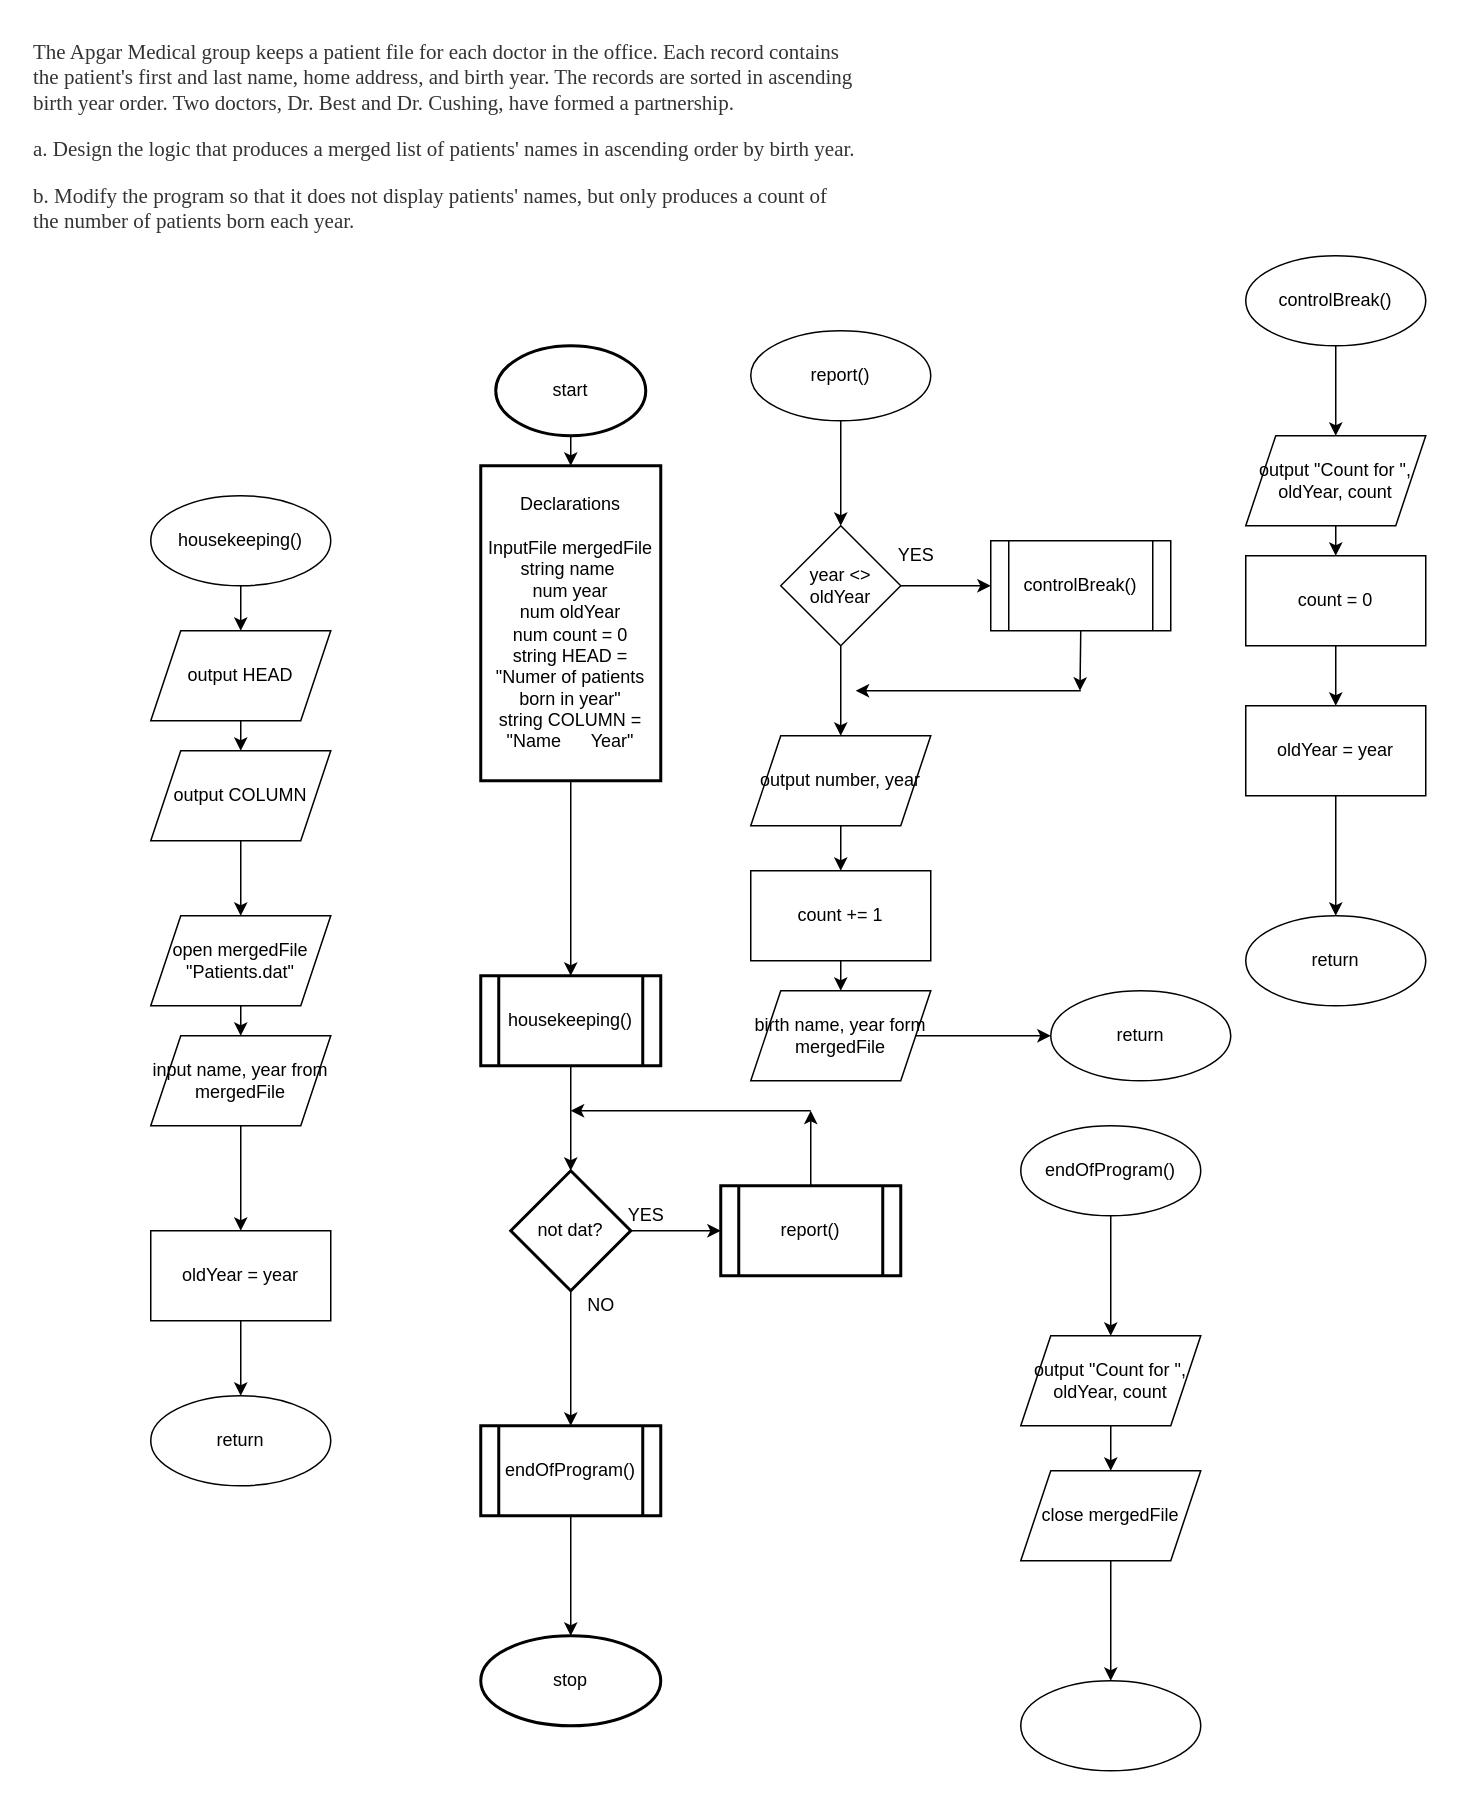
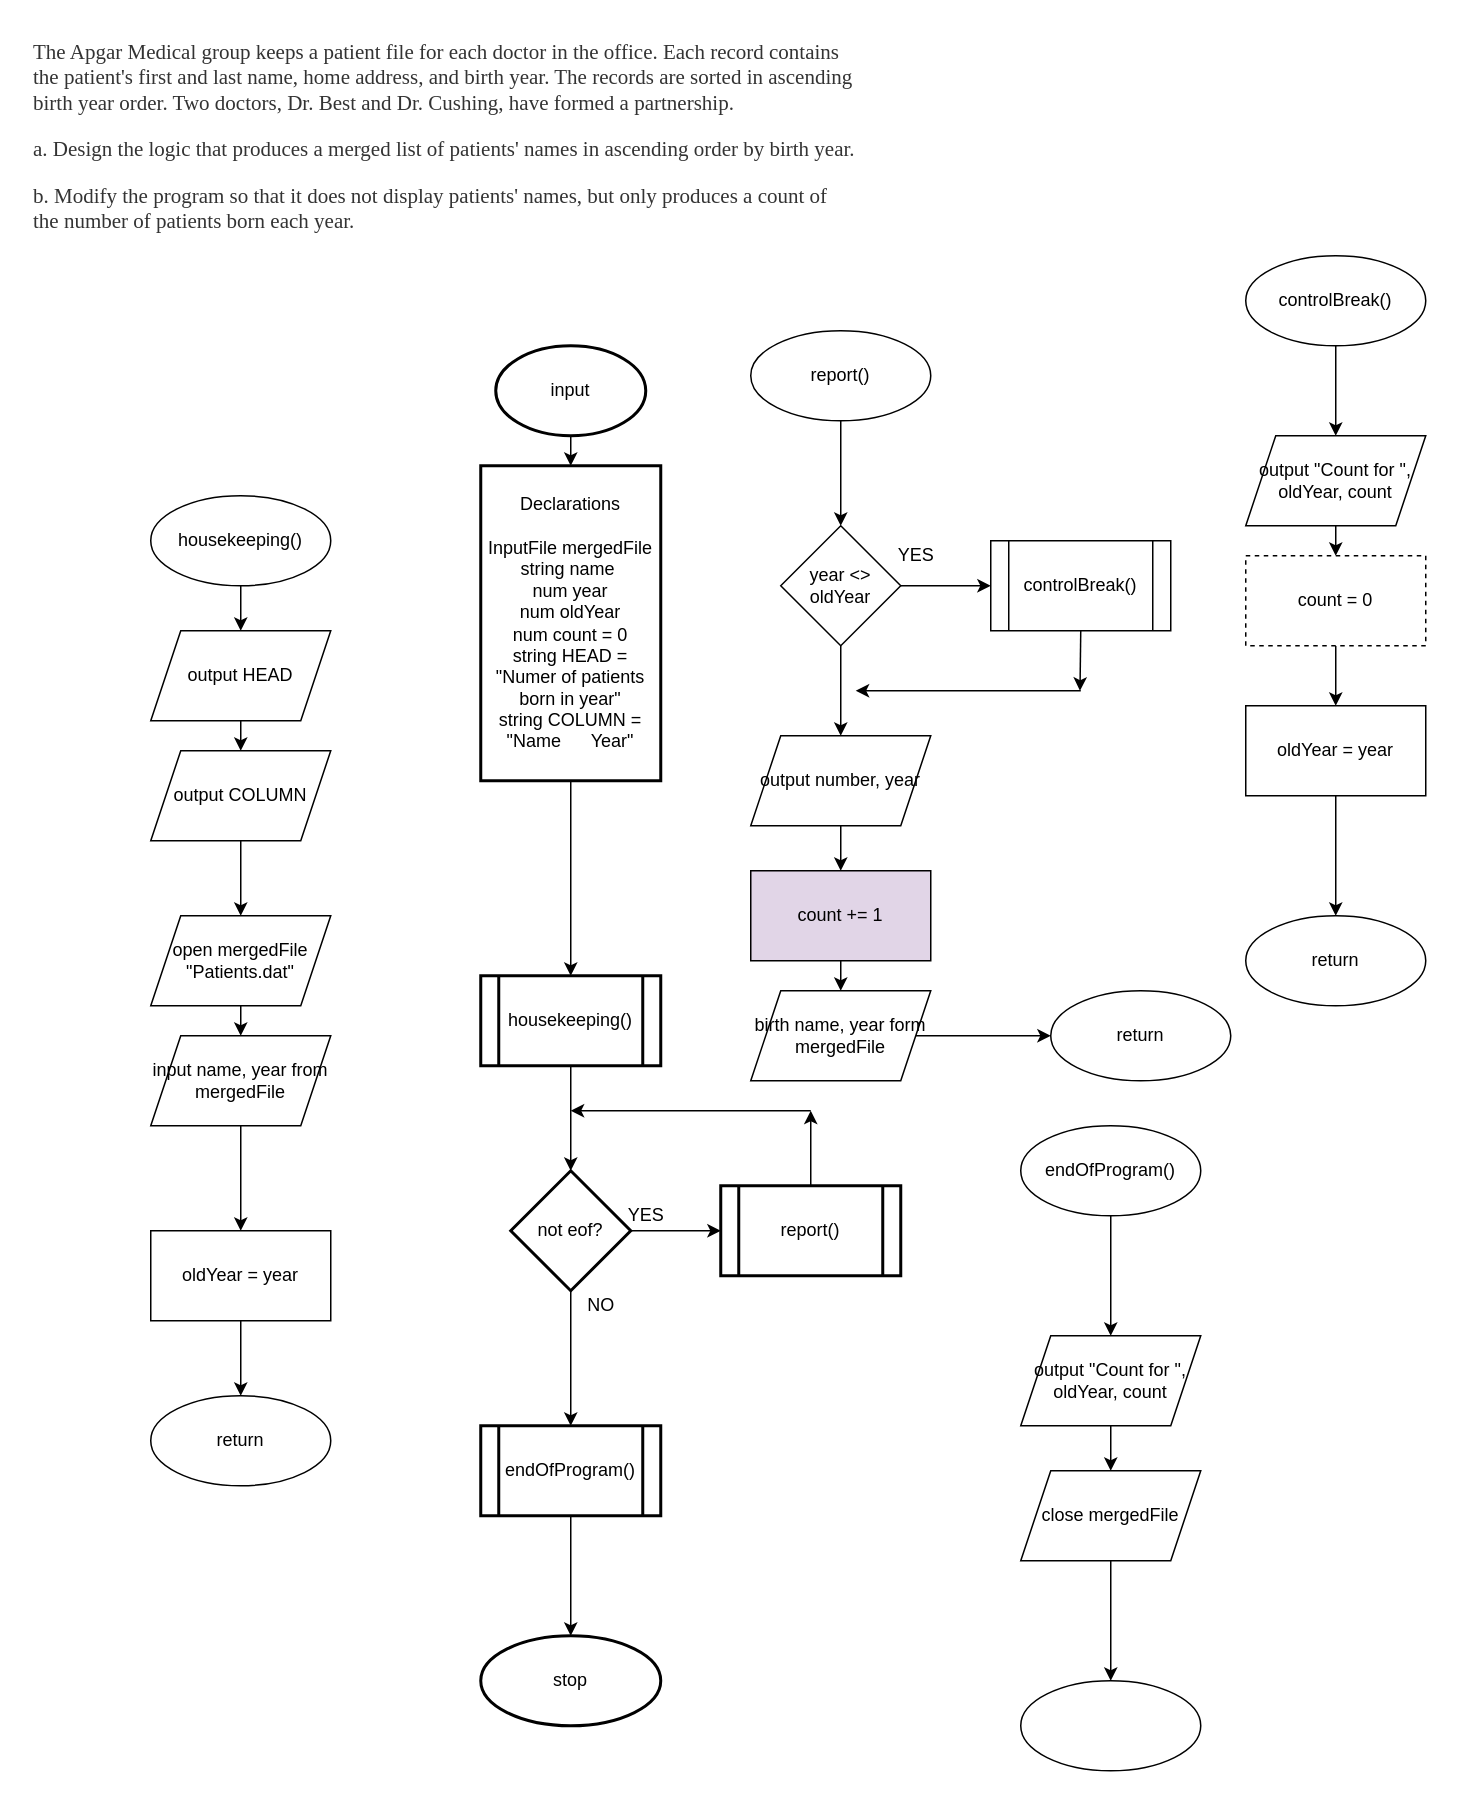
  <mxCell id="0" />
  <mxCell id="1" parent="0" />
  <mxCell id="2" value="&lt;span style=&quot;color: rgb(51, 51, 51); font-family: georgia, times, &amp;quot;times new roman&amp;quot;, serif; font-size: 14px; font-style: normal; font-weight: 400; letter-spacing: normal; text-indent: 0px; text-transform: none; word-spacing: 0px; background-color: rgb(255, 255, 255); display: inline; float: none;&quot;&gt;The Apgar Medical group keeps a patient file for each doctor in the office. Each record contains the patient's first and last name, home address, and birth year. The records are sorted in ascending birth year order. Two doctors, Dr. Best and Dr. Cushing, have formed a partnership.&lt;/span&gt;&lt;br style=&quot;color: rgb(51, 51, 51); font-family: georgia, times, &amp;quot;times new roman&amp;quot;, serif; font-size: 14px; font-style: normal; font-weight: 400; letter-spacing: normal; text-indent: 0px; text-transform: none; word-spacing: 0px; background-color: rgb(255, 255, 255);&quot;&gt;&lt;br style=&quot;color: rgb(51, 51, 51); font-family: georgia, times, &amp;quot;times new roman&amp;quot;, serif; font-size: 14px; font-style: normal; font-weight: 400; letter-spacing: normal; text-indent: 0px; text-transform: none; word-spacing: 0px; background-color: rgb(255, 255, 255);&quot;&gt;&lt;span style=&quot;color: rgb(51, 51, 51); font-family: georgia, times, &amp;quot;times new roman&amp;quot;, serif; font-size: 14px; font-style: normal; font-weight: 400; letter-spacing: normal; text-indent: 0px; text-transform: none; word-spacing: 0px; background-color: rgb(255, 255, 255); display: inline; float: none;&quot;&gt;a. Design the logic that produces a merged list of patients' names in ascending order by birth year.&lt;/span&gt;&lt;br style=&quot;color: rgb(51, 51, 51); font-family: georgia, times, &amp;quot;times new roman&amp;quot;, serif; font-size: 14px; font-style: normal; font-weight: 400; letter-spacing: normal; text-indent: 0px; text-transform: none; word-spacing: 0px; background-color: rgb(255, 255, 255);&quot;&gt;&lt;br style=&quot;color: rgb(51, 51, 51); font-family: georgia, times, &amp;quot;times new roman&amp;quot;, serif; font-size: 14px; font-style: normal; font-weight: 400; letter-spacing: normal; text-indent: 0px; text-transform: none; word-spacing: 0px; background-color: rgb(255, 255, 255);&quot;&gt;&lt;span style=&quot;color: rgb(51, 51, 51); font-family: georgia, times, &amp;quot;times new roman&amp;quot;, serif; font-size: 14px; font-style: normal; font-weight: 400; letter-spacing: normal; text-indent: 0px; text-transform: none; word-spacing: 0px; background-color: rgb(255, 255, 255); display: inline; float: none;&quot;&gt;b. Modify the program so that it does not display patients' names, but only produces a count of the number of patients born each year.&lt;/span&gt;" style="text;whiteSpace=wrap;html=1;" vertex="1" parent="1"><mxGeometry x="20" y="20" width="550" height="160" as="geometry" /></mxCell>
  <mxCell id="3" value="" style="edgeStyle=none;html=1;" edge="1" parent="1" source="4" target="6"><mxGeometry relative="1" as="geometry" /></mxCell>
- <mxCell id="4" value="start" style="strokeWidth=2;html=1;shape=mxgraph.flowchart.start_1;whiteSpace=wrap;" vertex="1" parent="1"><mxGeometry x="330" y="230" width="100" height="60" as="geometry" /></mxCell>
+ <mxCell id="4" value="input" style="strokeWidth=2;html=1;shape=mxgraph.flowchart.start_1;whiteSpace=wrap;" vertex="1" parent="1"><mxGeometry x="330" y="230" width="100" height="60" as="geometry" /></mxCell>
  <mxCell id="5" value="" style="edgeStyle=none;html=1;" edge="1" parent="1" source="6" target="8"><mxGeometry relative="1" as="geometry" /></mxCell>
  <mxCell id="6" value="Declarations&lt;br&gt;&lt;br&gt;InputFile mergedFile&lt;br&gt;string name&amp;nbsp;&lt;br&gt;num year&lt;br&gt;num oldYear&lt;br&gt;num count = 0&lt;br&gt;string HEAD = &quot;Numer of patients born in year&quot;&lt;br&gt;string COLUMN = &quot;Name&amp;nbsp; &amp;nbsp; &amp;nbsp; Year&quot;" style="whiteSpace=wrap;html=1;strokeWidth=2;" vertex="1" parent="1"><mxGeometry x="320" y="310" width="120" height="210" as="geometry" /></mxCell>
  <mxCell id="7" value="" style="edgeStyle=none;html=1;" edge="1" parent="1" source="8" target="11"><mxGeometry relative="1" as="geometry" /></mxCell>
  <mxCell id="8" value="housekeeping()" style="shape=process;whiteSpace=wrap;html=1;backgroundOutline=1;strokeWidth=2;" vertex="1" parent="1"><mxGeometry x="320" y="650" width="120" height="60" as="geometry" /></mxCell>
  <mxCell id="9" value="" style="edgeStyle=none;html=1;" edge="1" parent="1" source="11" target="13"><mxGeometry relative="1" as="geometry" /></mxCell>
  <mxCell id="10" value="" style="edgeStyle=none;html=1;" edge="1" parent="1" source="11" target="17"><mxGeometry relative="1" as="geometry" /></mxCell>
- <mxCell id="11" value="not dat?" style="rhombus;whiteSpace=wrap;html=1;strokeWidth=2;" vertex="1" parent="1"><mxGeometry x="340" y="780" width="80" height="80" as="geometry" /></mxCell>
+ <mxCell id="11" value="not eof?" style="rhombus;whiteSpace=wrap;html=1;strokeWidth=2;" vertex="1" parent="1"><mxGeometry x="340" y="780" width="80" height="80" as="geometry" /></mxCell>
  <mxCell id="12" style="edgeStyle=none;html=1;exitX=0.5;exitY=0;exitDx=0;exitDy=0;" edge="1" parent="1" source="13"><mxGeometry relative="1" as="geometry"><mxPoint x="540" y="740" as="targetPoint" /></mxGeometry></mxCell>
  <mxCell id="13" value="report()" style="shape=process;whiteSpace=wrap;html=1;backgroundOutline=1;strokeWidth=2;" vertex="1" parent="1"><mxGeometry x="480" y="790" width="120" height="60" as="geometry" /></mxCell>
  <mxCell id="14" value="" style="endArrow=classic;html=1;" edge="1" parent="1"><mxGeometry width="50" height="50" relative="1" as="geometry"><mxPoint x="540" y="740" as="sourcePoint" /><mxPoint x="380" y="740" as="targetPoint" /></mxGeometry></mxCell>
  <mxCell id="15" value="YES" style="text;html=1;align=center;verticalAlign=middle;resizable=0;points=[];autosize=1;strokeColor=none;fillColor=none;" vertex="1" parent="1"><mxGeometry x="410" y="800" width="40" height="20" as="geometry" /></mxCell>
  <mxCell id="16" value="" style="edgeStyle=none;html=1;" edge="1" parent="1" source="17" target="18"><mxGeometry relative="1" as="geometry" /></mxCell>
  <mxCell id="17" value="endOfProgram()" style="shape=process;whiteSpace=wrap;html=1;backgroundOutline=1;strokeWidth=2;" vertex="1" parent="1"><mxGeometry x="320" y="950" width="120" height="60" as="geometry" /></mxCell>
  <mxCell id="18" value="stop" style="ellipse;whiteSpace=wrap;html=1;strokeWidth=2;" vertex="1" parent="1"><mxGeometry x="320" y="1090" width="120" height="60" as="geometry" /></mxCell>
  <mxCell id="19" value="NO" style="text;html=1;align=center;verticalAlign=middle;resizable=0;points=[];autosize=1;strokeColor=none;fillColor=none;" vertex="1" parent="1"><mxGeometry x="385" y="860" width="30" height="20" as="geometry" /></mxCell>
  <mxCell id="20" value="" style="edgeStyle=none;html=1;" edge="1" parent="1" source="21" target="35"><mxGeometry relative="1" as="geometry" /></mxCell>
  <mxCell id="21" value="housekeeping()" style="ellipse;whiteSpace=wrap;html=1;" vertex="1" parent="1"><mxGeometry x="100" y="330" width="120" height="60" as="geometry" /></mxCell>
  <mxCell id="22" value="" style="edgeStyle=none;html=1;" edge="1" parent="1" source="23" target="33"><mxGeometry relative="1" as="geometry" /></mxCell>
  <mxCell id="23" value="open mergedFile&lt;br&gt;&quot;Patients.dat&quot;" style="shape=parallelogram;perimeter=parallelogramPerimeter;whiteSpace=wrap;html=1;fixedSize=1;" vertex="1" parent="1"><mxGeometry x="100" y="610" width="120" height="60" as="geometry" /></mxCell>
  <mxCell id="24" value="" style="edgeStyle=none;html=1;" edge="1" parent="1" target="32"><mxGeometry relative="1" as="geometry"><mxPoint x="160" y="750" as="sourcePoint" /></mxGeometry></mxCell>
  <mxCell id="25" value="return" style="ellipse;whiteSpace=wrap;html=1;" vertex="1" parent="1"><mxGeometry x="100" y="930" width="120" height="60" as="geometry" /></mxCell>
  <mxCell id="26" value="" style="edgeStyle=none;html=1;" edge="1" parent="1" source="27" target="30"><mxGeometry relative="1" as="geometry" /></mxCell>
  <mxCell id="27" value="report()" style="ellipse;whiteSpace=wrap;html=1;" vertex="1" parent="1"><mxGeometry x="500" y="220" width="120" height="60" as="geometry" /></mxCell>
  <mxCell id="28" value="" style="edgeStyle=none;html=1;" edge="1" parent="1" source="30" target="39"><mxGeometry relative="1" as="geometry" /></mxCell>
  <mxCell id="29" value="" style="edgeStyle=none;html=1;" edge="1" parent="1" source="30" target="42"><mxGeometry relative="1" as="geometry" /></mxCell>
  <mxCell id="30" value="year &amp;lt;&amp;gt; oldYear" style="rhombus;whiteSpace=wrap;html=1;" vertex="1" parent="1"><mxGeometry x="520" y="350" width="80" height="80" as="geometry" /></mxCell>
  <mxCell id="31" value="" style="edgeStyle=none;html=1;" edge="1" parent="1" source="32" target="25"><mxGeometry relative="1" as="geometry" /></mxCell>
  <mxCell id="32" value="oldYear = year" style="whiteSpace=wrap;html=1;" vertex="1" parent="1"><mxGeometry x="100" y="820" width="120" height="60" as="geometry" /></mxCell>
  <mxCell id="33" value="input name, year from mergedFile" style="shape=parallelogram;perimeter=parallelogramPerimeter;whiteSpace=wrap;html=1;fixedSize=1;" vertex="1" parent="1"><mxGeometry x="100" y="690" width="120" height="60" as="geometry" /></mxCell>
  <mxCell id="34" value="" style="edgeStyle=none;html=1;" edge="1" parent="1" source="35" target="37"><mxGeometry relative="1" as="geometry" /></mxCell>
  <mxCell id="35" value="output HEAD" style="shape=parallelogram;perimeter=parallelogramPerimeter;whiteSpace=wrap;html=1;fixedSize=1;" vertex="1" parent="1"><mxGeometry x="100" y="420" width="120" height="60" as="geometry" /></mxCell>
  <mxCell id="36" value="" style="edgeStyle=none;html=1;" edge="1" parent="1" source="37" target="23"><mxGeometry relative="1" as="geometry" /></mxCell>
  <mxCell id="37" value="output COLUMN" style="shape=parallelogram;perimeter=parallelogramPerimeter;whiteSpace=wrap;html=1;fixedSize=1;" vertex="1" parent="1"><mxGeometry x="100" y="500" width="120" height="60" as="geometry" /></mxCell>
  <mxCell id="38" style="edgeStyle=none;html=1;exitX=0.5;exitY=1;exitDx=0;exitDy=0;" edge="1" parent="1" source="39"><mxGeometry relative="1" as="geometry"><mxPoint x="719.5" y="460" as="targetPoint" /></mxGeometry></mxCell>
  <mxCell id="39" value="controlBreak()" style="shape=process;whiteSpace=wrap;html=1;backgroundOutline=1;" vertex="1" parent="1"><mxGeometry x="660" y="360" width="120" height="60" as="geometry" /></mxCell>
  <mxCell id="40" value="YES" style="text;html=1;align=center;verticalAlign=middle;resizable=0;points=[];autosize=1;strokeColor=none;fillColor=none;" vertex="1" parent="1"><mxGeometry x="590" y="360" width="40" height="20" as="geometry" /></mxCell>
  <mxCell id="41" value="" style="edgeStyle=none;html=1;" edge="1" parent="1" source="42" target="45"><mxGeometry relative="1" as="geometry" /></mxCell>
  <mxCell id="42" value="output number, year" style="shape=parallelogram;perimeter=parallelogramPerimeter;whiteSpace=wrap;html=1;fixedSize=1;" vertex="1" parent="1"><mxGeometry x="500" y="490" width="120" height="60" as="geometry" /></mxCell>
  <mxCell id="43" value="" style="endArrow=classic;html=1;" edge="1" parent="1"><mxGeometry width="50" height="50" relative="1" as="geometry"><mxPoint x="720" y="460" as="sourcePoint" /><mxPoint x="570" y="460" as="targetPoint" /></mxGeometry></mxCell>
  <mxCell id="44" value="" style="edgeStyle=none;html=1;" edge="1" parent="1" source="45" target="47"><mxGeometry relative="1" as="geometry" /></mxCell>
- <mxCell id="45" value="count += 1" style="whiteSpace=wrap;html=1;" vertex="1" parent="1"><mxGeometry x="500" y="580" width="120" height="60" as="geometry" /></mxCell>
+ <mxCell id="45" value="count += 1" style="whiteSpace=wrap;html=1;fillColor=#e1d5e7;" vertex="1" parent="1"><mxGeometry x="500" y="580" width="120" height="60" as="geometry" /></mxCell>
  <mxCell id="46" value="" style="edgeStyle=none;html=1;" edge="1" parent="1" source="47" target="48"><mxGeometry relative="1" as="geometry" /></mxCell>
  <mxCell id="47" value="birth name, year form mergedFile" style="shape=parallelogram;perimeter=parallelogramPerimeter;whiteSpace=wrap;html=1;fixedSize=1;" vertex="1" parent="1"><mxGeometry x="500" y="660" width="120" height="60" as="geometry" /></mxCell>
  <mxCell id="48" value="return" style="ellipse;whiteSpace=wrap;html=1;" vertex="1" parent="1"><mxGeometry x="700" y="660" width="120" height="60" as="geometry" /></mxCell>
  <mxCell id="49" value="" style="edgeStyle=none;html=1;" edge="1" parent="1" source="50" target="52"><mxGeometry relative="1" as="geometry" /></mxCell>
  <mxCell id="50" value="controlBreak()" style="ellipse;whiteSpace=wrap;html=1;" vertex="1" parent="1"><mxGeometry x="830" y="170" width="120" height="60" as="geometry" /></mxCell>
  <mxCell id="51" value="" style="edgeStyle=none;html=1;" edge="1" parent="1" source="52" target="54"><mxGeometry relative="1" as="geometry" /></mxCell>
  <mxCell id="52" value="output &quot;Count for &quot;, oldYear, count" style="shape=parallelogram;perimeter=parallelogramPerimeter;whiteSpace=wrap;html=1;fixedSize=1;" vertex="1" parent="1"><mxGeometry x="830" y="290" width="120" height="60" as="geometry" /></mxCell>
  <mxCell id="53" value="" style="edgeStyle=none;html=1;" edge="1" parent="1" source="54" target="56"><mxGeometry relative="1" as="geometry" /></mxCell>
- <mxCell id="54" value="count = 0" style="whiteSpace=wrap;html=1;" vertex="1" parent="1"><mxGeometry x="830" y="370" width="120" height="60" as="geometry" /></mxCell>
+ <mxCell id="54" value="count = 0" style="whiteSpace=wrap;html=1;dashed=1;" vertex="1" parent="1"><mxGeometry x="830" y="370" width="120" height="60" as="geometry" /></mxCell>
  <mxCell id="55" value="" style="edgeStyle=none;html=1;" edge="1" parent="1" source="56" target="57"><mxGeometry relative="1" as="geometry" /></mxCell>
  <mxCell id="56" value="oldYear = year" style="whiteSpace=wrap;html=1;" vertex="1" parent="1"><mxGeometry x="830" y="470" width="120" height="60" as="geometry" /></mxCell>
  <mxCell id="57" value="return" style="ellipse;whiteSpace=wrap;html=1;" vertex="1" parent="1"><mxGeometry x="830" y="610" width="120" height="60" as="geometry" /></mxCell>
  <mxCell id="58" value="" style="edgeStyle=none;html=1;" edge="1" parent="1" source="59" target="61"><mxGeometry relative="1" as="geometry" /></mxCell>
  <mxCell id="59" value="endOfProgram()" style="ellipse;whiteSpace=wrap;html=1;" vertex="1" parent="1"><mxGeometry x="680" y="750" width="120" height="60" as="geometry" /></mxCell>
  <mxCell id="60" value="" style="edgeStyle=none;html=1;" edge="1" parent="1" source="61" target="63"><mxGeometry relative="1" as="geometry" /></mxCell>
  <mxCell id="61" value="output &quot;Count for &quot;, oldYear, count" style="shape=parallelogram;perimeter=parallelogramPerimeter;whiteSpace=wrap;html=1;fixedSize=1;" vertex="1" parent="1"><mxGeometry x="680" y="890" width="120" height="60" as="geometry" /></mxCell>
  <mxCell id="62" value="" style="edgeStyle=none;html=1;" edge="1" parent="1" source="63" target="64"><mxGeometry relative="1" as="geometry" /></mxCell>
  <mxCell id="63" value="close mergedFile" style="shape=parallelogram;perimeter=parallelogramPerimeter;whiteSpace=wrap;html=1;fixedSize=1;" vertex="1" parent="1"><mxGeometry x="680" y="980" width="120" height="60" as="geometry" /></mxCell>
  <mxCell id="64" value="" style="ellipse;whiteSpace=wrap;html=1;" vertex="1" parent="1"><mxGeometry x="680" y="1120" width="120" height="60" as="geometry" /></mxCell>
